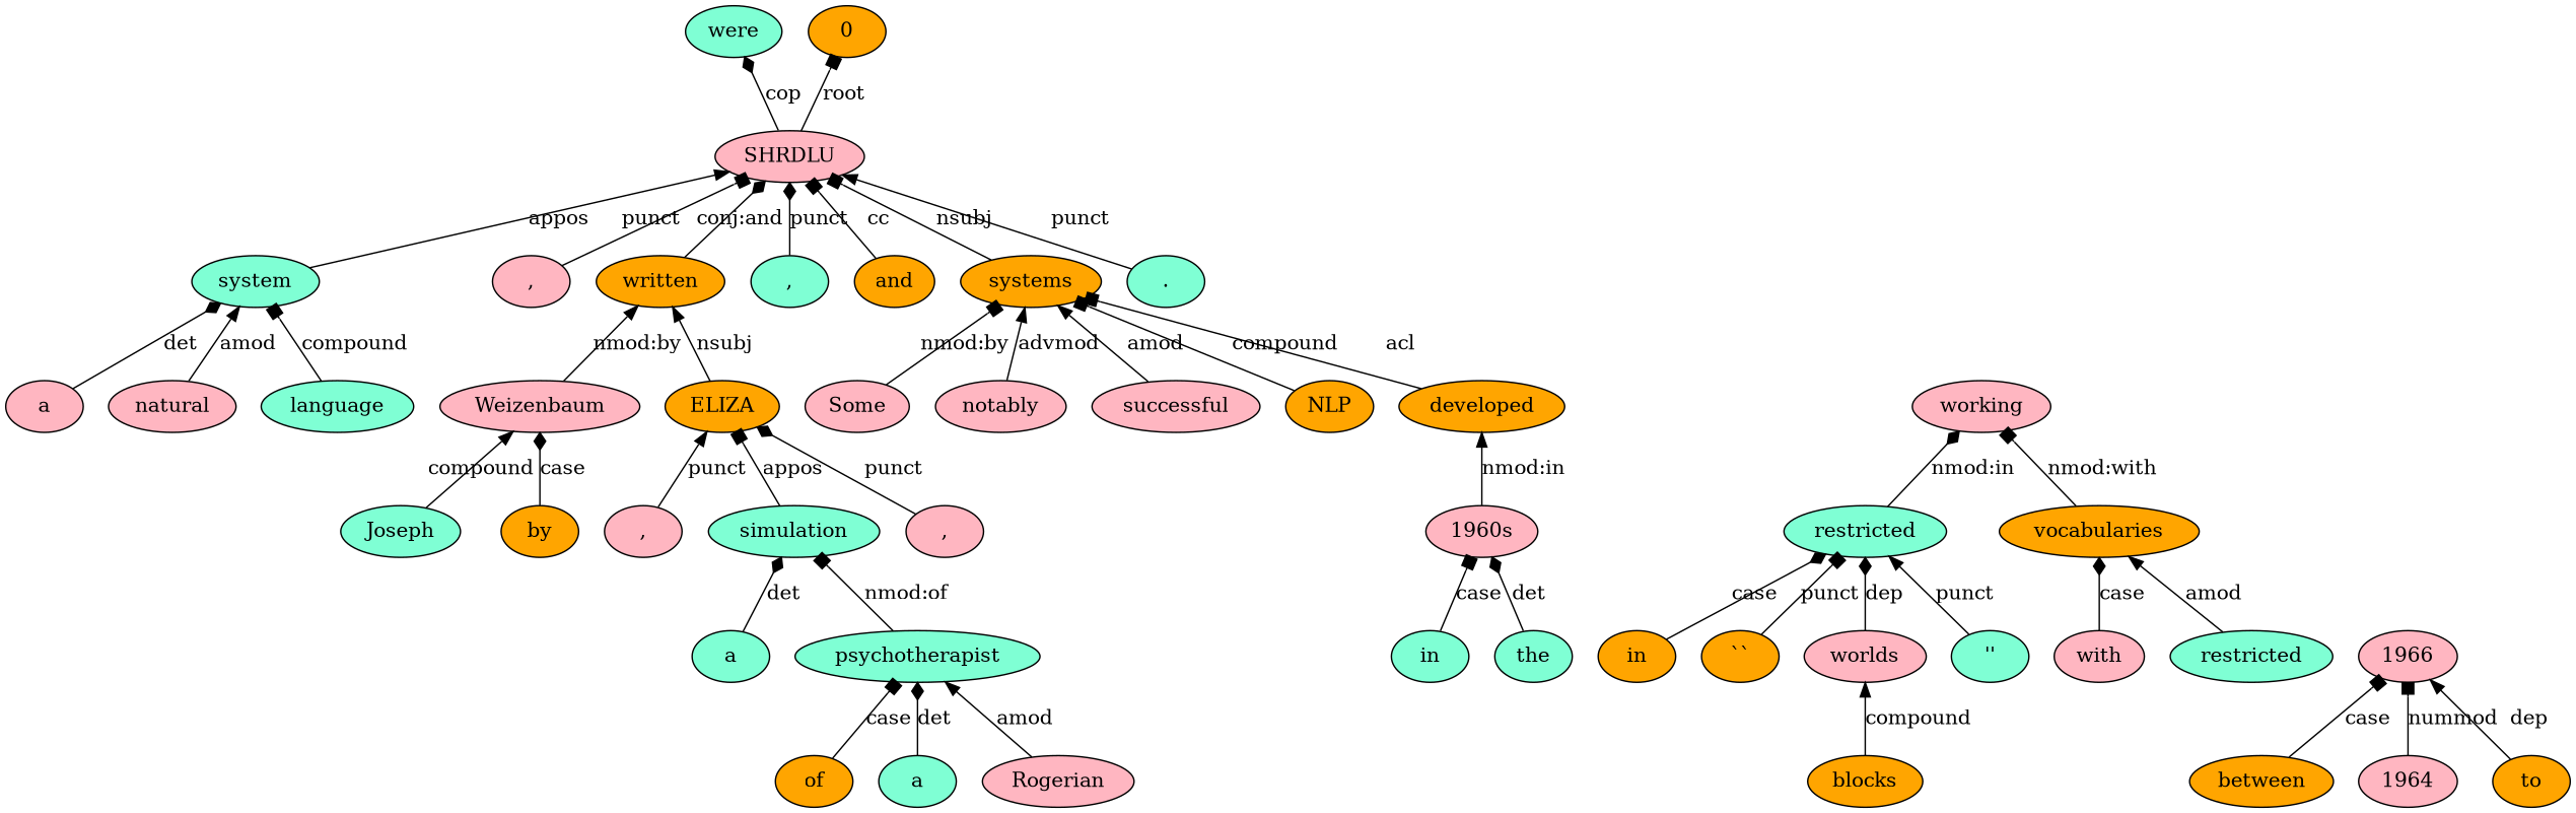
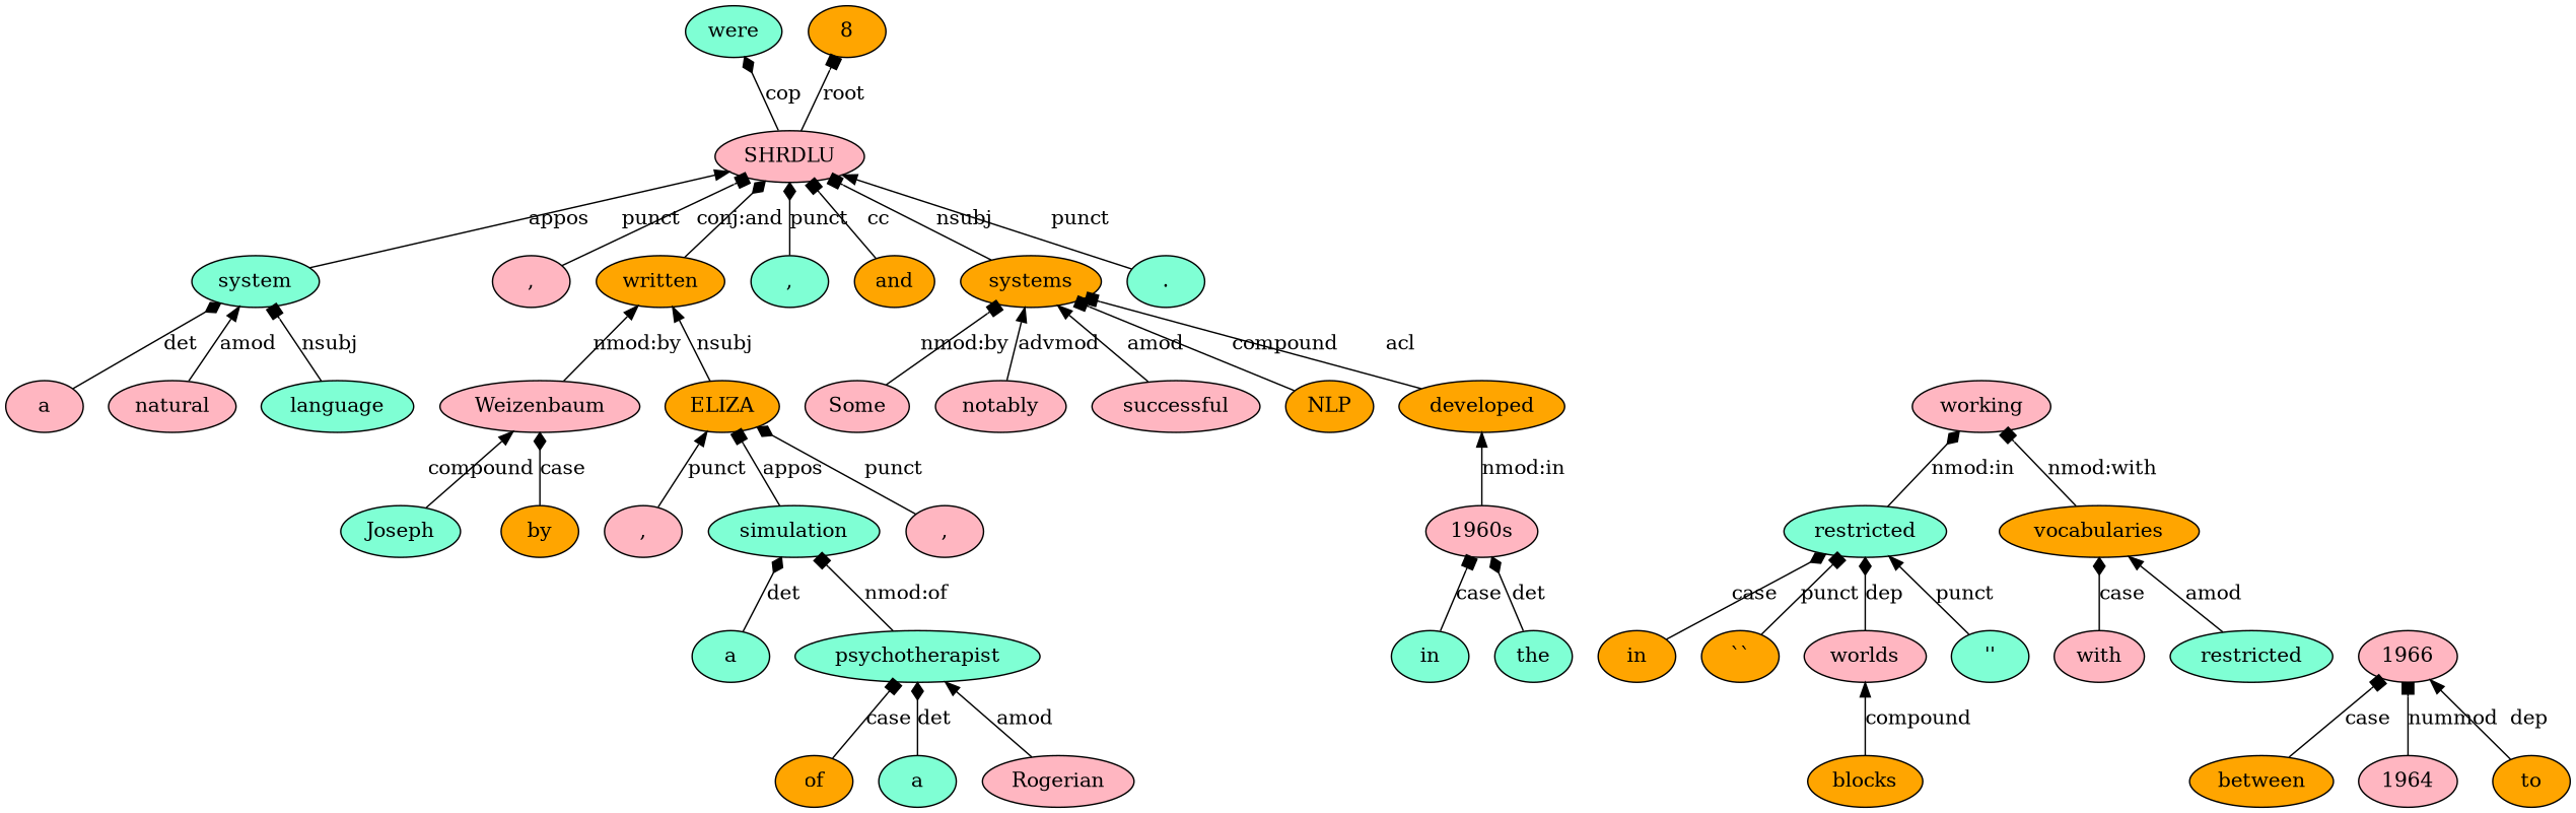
  digraph {
    fontsize=9.5
    rankdir=BT
    splines=false
    node [fillcolor=lightpink style=filled]
    edge [arrowhead=box]
    n1 [label=Some]
    n2 [fillcolor=orange label=systems]
    n3 [label=SHRDLU]
    n4 [label=notably]
    n5 [label=successful]
    n6 [fillcolor=orange label=NLP]
    n7 [fillcolor=aquamarine label=were]
-   0 [fillcolor=orange]
+   0 [fillcolor=orange label=8]
    n9 [fillcolor=orange label=developed]
    n10 [fillcolor=aquamarine label=in]
    n11 [label="1960s"]
    n12 [fillcolor=aquamarine label=the]
    n13 [label=","]
    n14 [label=a]
    n15 [fillcolor=aquamarine label=system]
    n16 [label=natural]
    n17 [fillcolor=aquamarine label=language]
    n18 [label=working]
    n19 [fillcolor=orange label=in]
    n20 [fillcolor=aquamarine label=restricted]
    n21 [fillcolor=orange label="``"]
    n22 [fillcolor=orange label=blocks]
    n23 [label=worlds]
    n24 [fillcolor=aquamarine label="''"]
    n25 [label=with]
    n26 [fillcolor=orange label=vocabularies]
    n27 [fillcolor=aquamarine label=restricted]
    n28 [fillcolor=aquamarine label=","]
    n29 [fillcolor=orange label=and]
    n30 [fillcolor=orange label=ELIZA]
    n31 [fillcolor=orange label=written]
    n32 [label=","]
    n33 [fillcolor=aquamarine label=a]
    n34 [fillcolor=aquamarine label=simulation]
    n35 [fillcolor=orange label=of]
    n36 [fillcolor=aquamarine label=psychotherapist]
    n37 [fillcolor=aquamarine label=a]
    n38 [label=Rogerian]
    n39 [label=","]
    n40 [fillcolor=orange label=by]
    n41 [label=Weizenbaum]
    n42 [fillcolor=aquamarine label=Joseph]
    n43 [fillcolor=orange label=between]
    n44 [label=1966]
    n45 [label=1964]
    n46 [fillcolor=orange label=to]
    n47 [fillcolor=aquamarine label="."]
    n1 -> n2 [label="nmod:by"]
    n2 -> n3 [label=nsubj]
    n3 -> n7 [arrowhead=diamond label=cop]
    n3 -> 0 [label=root]
    n4 -> n2 [arrowhead=normal label=advmod]
    n5 -> n2 [arrowhead=normal label=amod]
    n6 -> n2 [label=compound]
    n9 -> n2 [label=acl]
    n10 -> n11 [label=case]
    n11 -> n9 [arrowhead=normal label="nmod:in"]
    n12 -> n11 [arrowhead=diamond label=det]
    n13 -> n3 [label=punct]
    n14 -> n15 [arrowhead=diamond label=det]
    n15 -> n3 [arrowhead=normal label=appos]
    n16 -> n15 [arrowhead=normal label=amod]
-   n17 -> n15 [label=compound]
+   n17 -> n15 [label=nsubj]
    n19 -> n20 [arrowhead=diamond label=case]
    n20 -> n18 [arrowhead=diamond label="nmod:in"]
    n21 -> n20 [label=punct]
    n22 -> n23 [arrowhead=normal label=compound]
    n23 -> n20 [arrowhead=diamond label=dep]
    n24 -> n20 [arrowhead=normal label=punct]
    n25 -> n26 [arrowhead=diamond label=case]
    n26 -> n18 [label="nmod:with"]
    n27 -> n26 [arrowhead=normal label=amod]
    n28 -> n3 [arrowhead=diamond label=punct]
    n29 -> n3 [label=cc]
    n30 -> n31 [arrowhead=normal label=nsubj]
    n31 -> n3 [arrowhead=diamond label="conj:and"]
    n32 -> n30 [arrowhead=normal label=punct]
    n33 -> n34 [arrowhead=diamond label=det]
    n34 -> n30 [label=appos]
    n35 -> n36 [label=case]
    n36 -> n34 [label="nmod:of"]
    n37 -> n36 [arrowhead=diamond label=det]
    n38 -> n36 [arrowhead=normal label=amod]
    n39 -> n30 [arrowhead=diamond label=punct]
    n40 -> n41 [arrowhead=diamond label=case]
    n41 -> n31 [arrowhead=normal label="nmod:by"]
    n42 -> n41 [arrowhead=normal label=compound]
    n43 -> n44 [label=case]
    n45 -> n44 [label=nummod]
    n46 -> n44 [arrowhead=normal label=dep]
    n47 -> n3 [arrowhead=normal label=punct]
  }
